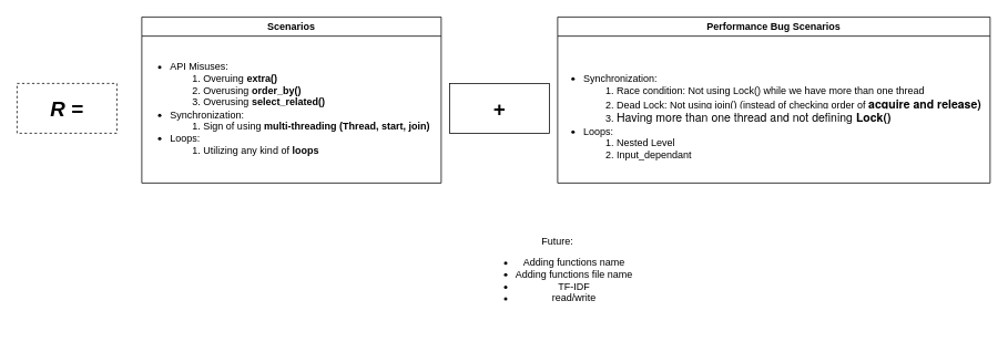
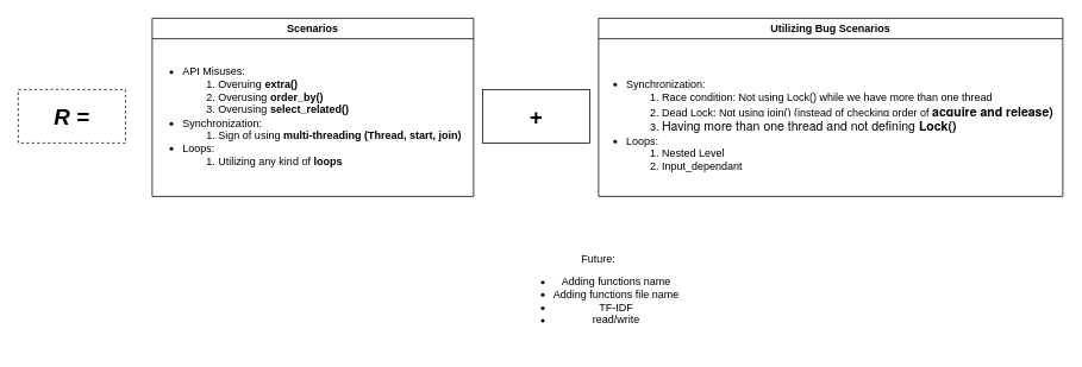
  <mxCell id="0" />
  <mxCell id="1" parent="0" />
  <mxCell id="2" value="Future:&lt;br&gt;&lt;ul&gt;&lt;li&gt;Adding functions name&lt;/li&gt;&lt;li&gt;Adding functions file name&lt;/li&gt;&lt;li&gt;TF-IDF&lt;/li&gt;&lt;li&gt;read/write&lt;/li&gt;&lt;/ul&gt;" style="text;html=1;strokeColor=none;fillColor=none;align=center;verticalAlign=middle;whiteSpace=wrap;rounded=0;" parent="1" vertex="1"><mxGeometry x="490" y="270" width="360" height="120" as="geometry" /></mxCell>
  <mxCell id="3" value="" style="group" vertex="1" connectable="0" parent="1"><mxGeometry x="20" y="20" width="1170" height="200" as="geometry" /></mxCell>
  <mxCell id="4" value="&lt;b&gt;&lt;i&gt;&lt;font style=&quot;font-size: 25px;&quot;&gt;R =&lt;/font&gt;&lt;/i&gt;&lt;/b&gt;" style="rounded=0;whiteSpace=wrap;html=1;dashed=1;" parent="3" vertex="1"><mxGeometry y="80" width="120" height="60" as="geometry" /></mxCell>
  <mxCell id="5" value="Scenarios" style="swimlane;whiteSpace=wrap;html=1;" parent="3" vertex="1"><mxGeometry x="150" width="360" height="200" as="geometry"><mxRectangle x="180" y="160" width="90" height="30" as="alternateBounds" /></mxGeometry></mxCell>
  <mxCell id="6" value="&lt;ul&gt;&lt;li style=&quot;text-align: left;&quot;&gt;API Misuses:&lt;/li&gt;&lt;ol&gt;&lt;li style=&quot;border-color: var(--border-color); text-align: left;&quot;&gt;Overuing&amp;nbsp;&lt;b style=&quot;border-color: var(--border-color);&quot;&gt;extra()&lt;/b&gt;&lt;/li&gt;&lt;li style=&quot;border-color: var(--border-color); text-align: left;&quot;&gt;Overusing&lt;b style=&quot;border-color: var(--border-color);&quot;&gt;&amp;nbsp;order_by()&lt;/b&gt;&lt;/li&gt;&lt;li style=&quot;border-color: var(--border-color); text-align: left;&quot;&gt;Overusing&amp;nbsp;&lt;b style=&quot;border-color: var(--border-color);&quot;&gt;select_related()&lt;/b&gt;&lt;/li&gt;&lt;/ol&gt;&lt;li style=&quot;text-align: left;&quot;&gt;Synchronization:&lt;/li&gt;&lt;ol&gt;&lt;li style=&quot;text-align: left;&quot;&gt;Sign of using &lt;b&gt;multi-threading (Thread, start, join)&lt;/b&gt;&lt;/li&gt;&lt;/ol&gt;&lt;li style=&quot;text-align: left;&quot;&gt;Loops:&lt;/li&gt;&lt;ol&gt;&lt;li style=&quot;text-align: left;&quot;&gt;Utilizing any kind of &lt;b&gt;loops&lt;/b&gt;&lt;/li&gt;&lt;/ol&gt;&lt;/ul&gt;" style="text;html=1;align=center;verticalAlign=middle;resizable=0;points=[];autosize=1;strokeColor=none;fillColor=none;" parent="5" vertex="1"><mxGeometry x="-20" y="35" width="380" height="150" as="geometry" /></mxCell>
  <mxCell id="7" value="&lt;span style=&quot;font-size: 25px;&quot;&gt;&lt;b&gt;&lt;i&gt;+&lt;/i&gt;&lt;/b&gt;&lt;/span&gt;" style="rounded=0;whiteSpace=wrap;html=1;" parent="3" vertex="1"><mxGeometry x="520" y="80" width="120" height="60" as="geometry" /></mxCell>
- <mxCell id="8" value="Performance Bug Scenarios" style="swimlane;whiteSpace=wrap;html=1;" parent="3" vertex="1"><mxGeometry x="650" width="520" height="200" as="geometry" /></mxCell>
+ <mxCell id="8" value="Utilizing Bug Scenarios" style="swimlane;whiteSpace=wrap;html=1;" parent="3" vertex="1"><mxGeometry x="650" width="520" height="200" as="geometry" /></mxCell>
  <mxCell id="9" value="&lt;ul&gt;&lt;li style=&quot;text-align: left;&quot;&gt;Synchronization:&lt;/li&gt;&lt;ol&gt;&lt;li style=&quot;text-align: left;&quot;&gt;Race condition: Not using Lock() while we have more than one thread&lt;/li&gt;&lt;li style=&quot;text-align: left;&quot;&gt;Dead Lock: Not using join() (instead of checking order of&amp;nbsp;&lt;strong style=&quot;box-sizing: border-box; font-family: &amp;quot;Helvetica Neue&amp;quot;, Helvetica, Arial, sans-serif; font-size: 14px; background-color: rgb(255, 255, 255);&quot;&gt;acquire and release)&lt;/strong&gt;&lt;/li&gt;&lt;li style=&quot;text-align: left;&quot;&gt;&lt;span style=&quot;box-sizing: border-box; font-family: &amp;quot;Helvetica Neue&amp;quot;, Helvetica, Arial, sans-serif; font-size: 14px; background-color: rgb(255, 255, 255);&quot;&gt;Having more than one thread and not defining&lt;/span&gt;&lt;strong style=&quot;box-sizing: border-box; font-family: &amp;quot;Helvetica Neue&amp;quot;, Helvetica, Arial, sans-serif; font-size: 14px; background-color: rgb(255, 255, 255);&quot;&gt; Lock()&lt;/strong&gt;&lt;/li&gt;&lt;/ol&gt;&lt;li style=&quot;text-align: left;&quot;&gt;Loops:&lt;/li&gt;&lt;ol&gt;&lt;li style=&quot;text-align: left;&quot;&gt;Nested Level&lt;/li&gt;&lt;li style=&quot;text-align: left;&quot;&gt;Input_dependant&lt;/li&gt;&lt;/ol&gt;&lt;/ul&gt;" style="text;html=1;align=center;verticalAlign=middle;resizable=0;points=[];autosize=1;strokeColor=none;fillColor=none;" parent="8" vertex="1"><mxGeometry x="-20" y="50" width="540" height="140" as="geometry" /></mxCell>
